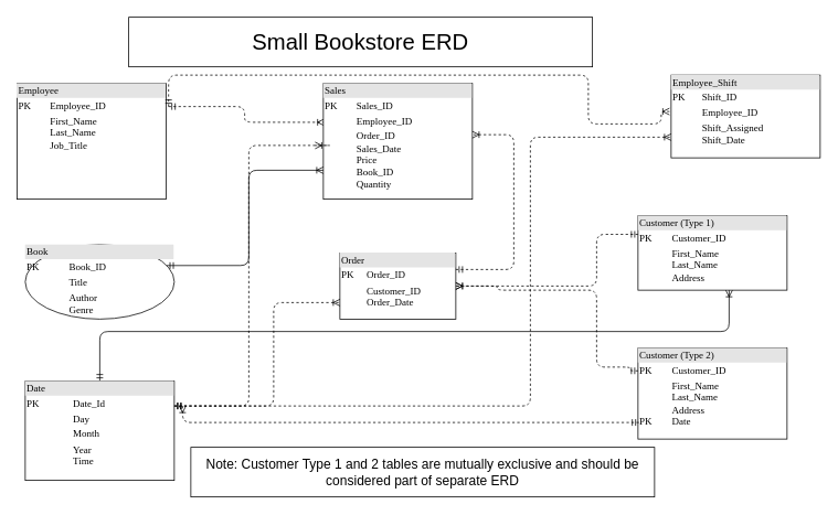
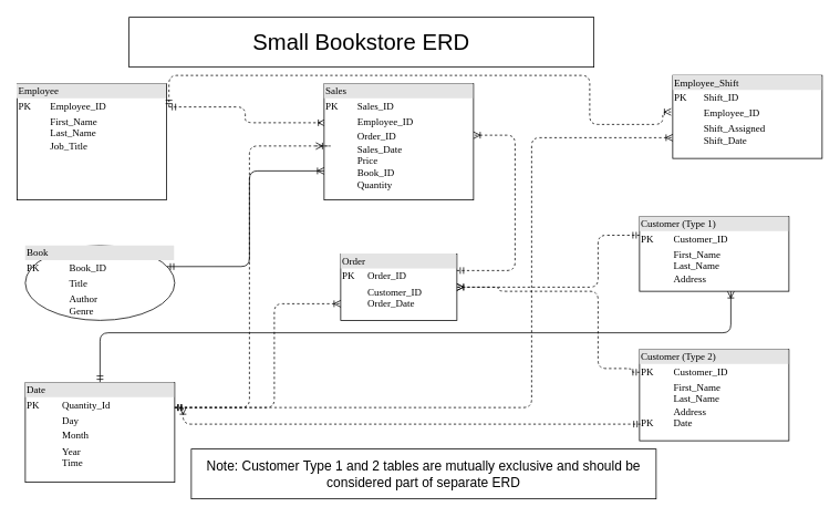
  <mxCell id="0" />
  <mxCell id="1" parent="0" />
  <mxCell id="2" value="&lt;div style=&quot;box-sizing:border-box;width:100%;background:#e4e4e4;padding:2px;&quot;&gt;Employee&lt;/div&gt;&lt;table style=&quot;width:100%;font-size:1em;&quot; cellpadding=&quot;2&quot; cellspacing=&quot;0&quot;&gt;&lt;tbody&gt;&lt;tr&gt;&lt;td&gt;PK&lt;/td&gt;&lt;td&gt;Employee_ID&lt;/td&gt;&lt;/tr&gt;&lt;tr&gt;&lt;td&gt;&lt;br&gt;&lt;/td&gt;&lt;td&gt;First_Name&lt;br&gt;Last_Name&lt;br&gt;Job_Title&lt;/td&gt;&lt;/tr&gt;&lt;tr&gt;&lt;td&gt;&lt;/td&gt;&lt;td&gt;&lt;br&gt;&lt;/td&gt;&lt;/tr&gt;&lt;/tbody&gt;&lt;/table&gt;" style="verticalAlign=top;align=left;overflow=fill;html=1;rounded=0;shadow=0;comic=0;labelBackgroundColor=none;strokeWidth=1;fontFamily=Verdana;fontSize=12" parent="1" vertex="1"><mxGeometry x="20" y="100" width="180" height="140" as="geometry" /></mxCell>
  <mxCell id="3" style="edgeStyle=orthogonalEdgeStyle;html=1;dashed=1;labelBackgroundColor=none;startArrow=ERmandOne;endArrow=ERoneToMany;fontFamily=Verdana;fontSize=12;align=left;exitX=1.017;exitY=0.2;exitDx=0;exitDy=0;exitPerimeter=0;entryX=0.006;entryY=0.336;entryDx=0;entryDy=0;entryPerimeter=0;" parent="1" source="2" target="10" edge="1"><mxGeometry relative="1" as="geometry" /></mxCell>
  <mxCell id="4" value="&lt;div style=&quot;box-sizing: border-box ; width: 100% ; background: #e4e4e4 ; padding: 2px&quot;&gt;Order&lt;/div&gt;&lt;table style=&quot;width: 100% ; font-size: 1em&quot; cellpadding=&quot;2&quot; cellspacing=&quot;0&quot;&gt;&lt;tbody&gt;&lt;tr&gt;&lt;td&gt;PK&lt;/td&gt;&lt;td&gt;Order_ID&lt;/td&gt;&lt;/tr&gt;&lt;tr&gt;&lt;td&gt;&lt;br&gt;&lt;/td&gt;&lt;td&gt;Customer_ID&lt;br&gt;Order_Date&lt;/td&gt;&lt;/tr&gt;&lt;tr&gt;&lt;td&gt;&lt;/td&gt;&lt;td&gt;&lt;br&gt;&lt;/td&gt;&lt;/tr&gt;&lt;tr&gt;&lt;td&gt;&lt;br&gt;&lt;/td&gt;&lt;td&gt;&lt;br&gt;&lt;/td&gt;&lt;/tr&gt;&lt;tr&gt;&lt;td&gt;&lt;br&gt;&lt;/td&gt;&lt;td&gt;&lt;/td&gt;&lt;/tr&gt;&lt;/tbody&gt;&lt;/table&gt;" style="verticalAlign=top;align=left;overflow=fill;html=1;rounded=0;shadow=0;comic=0;labelBackgroundColor=none;strokeWidth=1;fontFamily=Verdana;fontSize=12" parent="1" vertex="1"><mxGeometry x="410" y="305" width="140" height="80" as="geometry" /></mxCell>
  <mxCell id="5" style="edgeStyle=orthogonalEdgeStyle;html=1;labelBackgroundColor=none;startArrow=ERmandOne;endArrow=ERoneToMany;fontFamily=Verdana;fontSize=12;align=left;" parent="1" source="6" target="7" edge="1"><mxGeometry relative="1" as="geometry"><Array as="points"><mxPoint x="120" y="400" /><mxPoint x="880" y="400" /></Array></mxGeometry></mxCell>
- <mxCell id="6" value="&lt;div style=&quot;box-sizing: border-box ; width: 100% ; background: #e4e4e4 ; padding: 2px&quot;&gt;Date&lt;/div&gt;&lt;table style=&quot;width: 100% ; font-size: 1em&quot; cellpadding=&quot;2&quot; cellspacing=&quot;0&quot;&gt;&lt;tbody&gt;&lt;tr&gt;&lt;td&gt;PK&lt;/td&gt;&lt;td&gt;Date_Id&lt;/td&gt;&lt;/tr&gt;&lt;tr&gt;&lt;td&gt;&lt;br&gt;&lt;/td&gt;&lt;td&gt;Day&lt;/td&gt;&lt;/tr&gt;&lt;tr&gt;&lt;td&gt;&lt;/td&gt;&lt;td&gt;Month&lt;/td&gt;&lt;/tr&gt;&lt;tr&gt;&lt;td&gt;&lt;br&gt;&lt;/td&gt;&lt;td&gt;Year&lt;br&gt;Time&lt;/td&gt;&lt;/tr&gt;&lt;/tbody&gt;&lt;/table&gt;" style="verticalAlign=top;align=left;overflow=fill;html=1;rounded=0;shadow=0;comic=0;labelBackgroundColor=none;strokeWidth=1;fontFamily=Verdana;fontSize=12" parent="1" vertex="1"><mxGeometry x="30" y="460" width="180" height="120" as="geometry" /></mxCell>
+ <mxCell id="6" value="&lt;div style=&quot;box-sizing: border-box ; width: 100% ; background: #e4e4e4 ; padding: 2px&quot;&gt;Date&lt;/div&gt;&lt;table style=&quot;width: 100% ; font-size: 1em&quot; cellpadding=&quot;2&quot; cellspacing=&quot;0&quot;&gt;&lt;tbody&gt;&lt;tr&gt;&lt;td&gt;PK&lt;/td&gt;&lt;td&gt;Quantity_Id&lt;/td&gt;&lt;/tr&gt;&lt;tr&gt;&lt;td&gt;&lt;br&gt;&lt;/td&gt;&lt;td&gt;Day&lt;/td&gt;&lt;/tr&gt;&lt;tr&gt;&lt;td&gt;&lt;/td&gt;&lt;td&gt;Month&lt;/td&gt;&lt;/tr&gt;&lt;tr&gt;&lt;td&gt;&lt;br&gt;&lt;/td&gt;&lt;td&gt;Year&lt;br&gt;Time&lt;/td&gt;&lt;/tr&gt;&lt;/tbody&gt;&lt;/table&gt;" style="verticalAlign=top;align=left;overflow=fill;html=1;rounded=0;shadow=0;comic=0;labelBackgroundColor=none;strokeWidth=1;fontFamily=Verdana;fontSize=12" parent="1" vertex="1"><mxGeometry x="30" y="460" width="180" height="120" as="geometry" /></mxCell>
  <mxCell id="7" value="&lt;div style=&quot;box-sizing: border-box ; width: 100% ; background: #e4e4e4 ; padding: 2px&quot;&gt;Customer (Type 1)&lt;/div&gt;&lt;table style=&quot;width: 100% ; font-size: 1em&quot; cellpadding=&quot;2&quot; cellspacing=&quot;0&quot;&gt;&lt;tbody&gt;&lt;tr&gt;&lt;td&gt;PK&lt;/td&gt;&lt;td&gt;Customer_ID&lt;/td&gt;&lt;/tr&gt;&lt;tr&gt;&lt;td&gt;&lt;br&gt;&lt;/td&gt;&lt;td&gt;First_Name&lt;br&gt;Last_Name&lt;br&gt;Address&lt;/td&gt;&lt;/tr&gt;&lt;tr&gt;&lt;td&gt;&lt;/td&gt;&lt;td&gt;&lt;br&gt;&lt;/td&gt;&lt;/tr&gt;&lt;/tbody&gt;&lt;/table&gt;" style="verticalAlign=top;align=left;overflow=fill;html=1;rounded=0;shadow=0;comic=0;labelBackgroundColor=none;strokeWidth=1;fontFamily=Verdana;fontSize=12" parent="1" vertex="1"><mxGeometry x="770" y="260" width="180" height="90" as="geometry" /></mxCell>
  <mxCell id="8" value="&lt;div style=&quot;box-sizing:border-box;width:100%;background:#e4e4e4;padding:2px;&quot;&gt;Book&lt;/div&gt;&lt;table style=&quot;width:100%;font-size:1em;&quot; cellpadding=&quot;2&quot; cellspacing=&quot;0&quot;&gt;&lt;tbody&gt;&lt;tr&gt;&lt;td&gt;PK&lt;/td&gt;&lt;td&gt;Book_ID&lt;/td&gt;&lt;/tr&gt;&lt;tr&gt;&lt;td&gt;&lt;br&gt;&lt;/td&gt;&lt;td&gt;Title&lt;/td&gt;&lt;/tr&gt;&lt;tr&gt;&lt;td&gt;&lt;/td&gt;&lt;td&gt;Author&lt;br&gt;Genre&lt;/td&gt;&lt;/tr&gt;&lt;/tbody&gt;&lt;/table&gt;" style="ellipse;verticalAlign=top;align=left;overflow=fill;html=1;shadow=0;comic=0;labelBackgroundColor=none;strokeWidth=1;fontFamily=Verdana;fontSize=12;" parent="1" vertex="1"><mxGeometry x="30" y="295" width="180" height="90" as="geometry" /></mxCell>
  <mxCell id="9" style="edgeStyle=orthogonalEdgeStyle;html=1;entryX=0.5;entryY=0;dashed=1;labelBackgroundColor=none;startArrow=ERmandOne;endArrow=ERoneToMany;fontFamily=Verdana;fontSize=12;align=left;" parent="1" edge="1"><mxGeometry relative="1" as="geometry"><mxPoint x="840" y="500" as="sourcePoint" /><mxPoint x="840" y="500" as="targetPoint" /></mxGeometry></mxCell>
  <mxCell id="10" value="&lt;div style=&quot;box-sizing:border-box;width:100%;background:#e4e4e4;padding:2px;&quot;&gt;Sales&lt;/div&gt;&lt;table style=&quot;width:100%;font-size:1em;&quot; cellpadding=&quot;2&quot; cellspacing=&quot;0&quot;&gt;&lt;tbody&gt;&lt;tr&gt;&lt;td&gt;PK&lt;/td&gt;&lt;td&gt;Sales_ID&lt;/td&gt;&lt;/tr&gt;&lt;tr&gt;&lt;td&gt;&lt;br&gt;&lt;/td&gt;&lt;td&gt;Employee_ID&lt;/td&gt;&lt;/tr&gt;&lt;tr&gt;&lt;td&gt;&lt;/td&gt;&lt;td&gt;Order_ID&lt;br&gt;Sales_Date&lt;br&gt;Price&lt;br&gt;Book_ID&lt;br&gt;Quantity&lt;/td&gt;&lt;/tr&gt;&lt;/tbody&gt;&lt;/table&gt;" style="verticalAlign=top;align=left;overflow=fill;html=1;rounded=0;shadow=0;comic=0;labelBackgroundColor=none;strokeWidth=1;fontFamily=Verdana;fontSize=12" parent="1" vertex="1"><mxGeometry x="390" y="100" width="180" height="140" as="geometry" /></mxCell>
  <mxCell id="11" value="&lt;div style=&quot;box-sizing: border-box ; width: 100% ; background: #e4e4e4 ; padding: 2px&quot;&gt;Employee_Shift&lt;/div&gt;&lt;table style=&quot;width: 100% ; font-size: 1em&quot; cellpadding=&quot;2&quot; cellspacing=&quot;0&quot;&gt;&lt;tbody&gt;&lt;tr&gt;&lt;td&gt;PK&lt;/td&gt;&lt;td&gt;Shift_ID&lt;/td&gt;&lt;/tr&gt;&lt;tr&gt;&lt;td&gt;&lt;br&gt;&lt;/td&gt;&lt;td&gt;Employee_ID&lt;/td&gt;&lt;/tr&gt;&lt;tr&gt;&lt;td&gt;&lt;/td&gt;&lt;td&gt;Shift_Assigned&lt;br&gt;Shift_Date&lt;/td&gt;&lt;/tr&gt;&lt;tr&gt;&lt;td&gt;&lt;br&gt;&lt;/td&gt;&lt;td&gt;&lt;/td&gt;&lt;/tr&gt;&lt;/tbody&gt;&lt;/table&gt;" style="verticalAlign=top;align=left;overflow=fill;html=1;rounded=0;shadow=0;comic=0;labelBackgroundColor=none;strokeWidth=1;fontFamily=Verdana;fontSize=12" parent="1" vertex="1"><mxGeometry x="810" y="90" width="180" height="100" as="geometry" /></mxCell>
  <mxCell id="12" value="" style="edgeStyle=orthogonalEdgeStyle;html=1;endArrow=ERoneToMany;startArrow=ERmandOne;labelBackgroundColor=none;fontFamily=Verdana;fontSize=12;align=left;entryX=0;entryY=0.75;entryDx=0;entryDy=0;exitX=1;exitY=0.25;exitDx=0;exitDy=0;" parent="1" source="8" target="10" edge="1"><mxGeometry width="100" height="100" relative="1" as="geometry"><mxPoint x="320" y="205" as="sourcePoint" /><mxPoint x="370" y="280" as="targetPoint" /></mxGeometry></mxCell>
  <mxCell id="13" value="&lt;font style=&quot;font-size: 27px;&quot;&gt;Small Bookstore ERD&lt;/font&gt;" style="whiteSpace=wrap;html=1;" vertex="1" parent="1"><mxGeometry x="155" y="20" width="560" height="60" as="geometry" /></mxCell>
  <mxCell id="14" style="edgeStyle=orthogonalEdgeStyle;html=1;dashed=1;labelBackgroundColor=none;startArrow=ERmandOne;endArrow=ERoneToMany;fontFamily=Verdana;fontSize=12;align=left;exitX=1.017;exitY=0.2;exitDx=0;exitDy=0;exitPerimeter=0;entryX=-0.011;entryY=0.44;entryDx=0;entryDy=0;entryPerimeter=0;" edge="1" parent="1" source="2" target="11"><mxGeometry relative="1" as="geometry"><mxPoint x="223" y="148" as="sourcePoint" /><mxPoint x="260" y="500" as="targetPoint" /><Array as="points"><mxPoint x="203" y="90" /><mxPoint x="710" y="90" /><mxPoint x="710" y="149" /><mxPoint x="798" y="149" /></Array></mxGeometry></mxCell>
  <mxCell id="15" value="&lt;div style=&quot;box-sizing: border-box ; width: 100% ; background: #e4e4e4 ; padding: 2px&quot;&gt;Customer (Type 2)&lt;/div&gt;&lt;table style=&quot;width: 100% ; font-size: 1em&quot; cellpadding=&quot;2&quot; cellspacing=&quot;0&quot;&gt;&lt;tbody&gt;&lt;tr&gt;&lt;td&gt;PK&lt;/td&gt;&lt;td&gt;Customer_ID&lt;/td&gt;&lt;/tr&gt;&lt;tr&gt;&lt;td&gt;&lt;br&gt;&lt;br&gt;&lt;br&gt;PK&lt;/td&gt;&lt;td&gt;First_Name&lt;br&gt;Last_Name&lt;br&gt;Address&lt;br&gt;Date&lt;/td&gt;&lt;/tr&gt;&lt;tr&gt;&lt;td&gt;&lt;/td&gt;&lt;td&gt;&lt;br&gt;&lt;/td&gt;&lt;/tr&gt;&lt;/tbody&gt;&lt;/table&gt;" style="verticalAlign=top;align=left;overflow=fill;html=1;rounded=0;shadow=0;comic=0;labelBackgroundColor=none;strokeWidth=1;fontFamily=Verdana;fontSize=12" vertex="1" parent="1"><mxGeometry x="770" y="420" width="180" height="110" as="geometry" /></mxCell>
  <mxCell id="16" value="&lt;font style=&quot;font-size: 16px;&quot;&gt;Note: Customer Type 1 and 2 tables are mutually exclusive and should be considered part of separate ERD&lt;/font&gt;" style="whiteSpace=wrap;html=1;" vertex="1" parent="1"><mxGeometry x="230" y="540" width="560" height="60" as="geometry" /></mxCell>
  <mxCell id="17" style="edgeStyle=orthogonalEdgeStyle;html=1;entryX=0;entryY=0.75;dashed=1;labelBackgroundColor=none;startArrow=ERmandOne;endArrow=ERoneToMany;fontFamily=Verdana;fontSize=12;align=left;entryDx=0;entryDy=0;exitX=1;exitY=0.25;exitDx=0;exitDy=0;" edge="1" parent="1" source="6" target="11"><mxGeometry relative="1" as="geometry"><mxPoint x="420" y="355" as="sourcePoint" /><mxPoint x="380" y="470" as="targetPoint" /><Array as="points"><mxPoint x="640" y="490" /><mxPoint x="640" y="165" /></Array></mxGeometry></mxCell>
  <mxCell id="18" style="edgeStyle=orthogonalEdgeStyle;html=1;dashed=1;labelBackgroundColor=none;startArrow=ERmandOne;endArrow=ERoneToMany;fontFamily=Verdana;fontSize=12;align=left;" edge="1" parent="1"><mxGeometry relative="1" as="geometry"><mxPoint x="210" y="490" as="sourcePoint" /><mxPoint x="380" y="175" as="targetPoint" /><Array as="points"><mxPoint x="300" y="490" /><mxPoint x="300" y="175" /><mxPoint x="403" y="175" /></Array></mxGeometry></mxCell>
  <mxCell id="19" style="edgeStyle=orthogonalEdgeStyle;html=1;entryX=0;entryY=0.75;dashed=1;labelBackgroundColor=none;startArrow=ERmandOne;endArrow=ERoneToMany;fontFamily=Verdana;fontSize=12;align=left;entryDx=0;entryDy=0;" edge="1" parent="1" target="4"><mxGeometry relative="1" as="geometry"><mxPoint x="210" y="490" as="sourcePoint" /><mxPoint x="820" y="175" as="targetPoint" /><Array as="points"><mxPoint x="330" y="490" /><mxPoint x="330" y="365" /></Array></mxGeometry></mxCell>
  <mxCell id="20" style="edgeStyle=orthogonalEdgeStyle;html=1;entryX=1;entryY=0.5;dashed=1;labelBackgroundColor=none;startArrow=ERmandOne;endArrow=ERoneToMany;fontFamily=Verdana;fontSize=12;align=left;entryDx=0;entryDy=0;exitX=0;exitY=0.25;exitDx=0;exitDy=0;" edge="1" parent="1" source="7" target="4"><mxGeometry relative="1" as="geometry"><mxPoint x="220" y="500" as="sourcePoint" /><mxPoint x="420" y="375" as="targetPoint" /><Array as="points"><mxPoint x="720" y="283" /><mxPoint x="720" y="345" /></Array></mxGeometry></mxCell>
  <mxCell id="21" style="edgeStyle=orthogonalEdgeStyle;html=1;entryX=1;entryY=0.5;dashed=1;labelBackgroundColor=none;startArrow=ERmandOne;endArrow=ERoneToMany;fontFamily=Verdana;fontSize=12;align=left;entryDx=0;entryDy=0;exitX=1;exitY=0.25;exitDx=0;exitDy=0;" edge="1" parent="1" source="4"><mxGeometry relative="1" as="geometry"><mxPoint x="750" y="100" as="sourcePoint" /><mxPoint x="570" y="162" as="targetPoint" /><Array as="points"><mxPoint x="620" y="325" /><mxPoint x="620" y="162" /></Array></mxGeometry></mxCell>
  <mxCell id="22" style="edgeStyle=orthogonalEdgeStyle;html=1;dashed=1;labelBackgroundColor=none;startArrow=ERmandOne;endArrow=ERoneToMany;fontFamily=Verdana;fontSize=12;align=left;exitX=0;exitY=0.25;exitDx=0;exitDy=0;entryX=1;entryY=0.5;entryDx=0;entryDy=0;" edge="1" parent="1" source="15" target="4"><mxGeometry relative="1" as="geometry"><mxPoint x="780" y="293" as="sourcePoint" /><mxPoint x="600" y="340" as="targetPoint" /><Array as="points"><mxPoint x="760" y="448" /><mxPoint x="760" y="443" /><mxPoint x="720" y="443" /><mxPoint x="720" y="350" /><mxPoint x="600" y="350" /><mxPoint x="600" y="345" /></Array></mxGeometry></mxCell>
  <mxCell id="23" style="edgeStyle=orthogonalEdgeStyle;html=1;dashed=1;labelBackgroundColor=none;startArrow=ERmandOne;endArrow=ERoneToMany;fontFamily=Verdana;fontSize=12;align=left;exitX=0.006;exitY=0.818;exitDx=0;exitDy=0;exitPerimeter=0;" edge="1" parent="1" source="15"><mxGeometry relative="1" as="geometry"><mxPoint x="780" y="458" as="sourcePoint" /><mxPoint x="220" y="490" as="targetPoint" /><Array as="points"><mxPoint x="220" y="510" /></Array></mxGeometry></mxCell>
